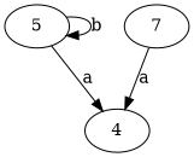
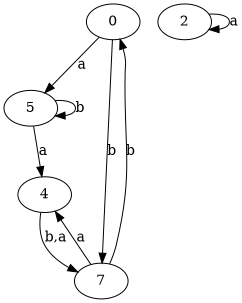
  digraph {
    d2tdocpreamble="\usetikzlibrary{automata}"
    d2tfigpreamble="\tikzstyle{every state}= [ draw=blue!50,very thick,fill=blue!20]  \tikzstyle{auto}= [fill=white]"
    ranksep=0.5
    node [style=state]
    edge [lblstyle=auto topath="bend right"]
+   n1 [label=0]
    n2 [label=5 style="state, initial"]
    n3 [label=7]
    n4 [label=4 style="state, accepting"]
+   n5 [label=2]
+   n1 -> n2 [label=a]
+   n1 -> n3 [label=b]
    n2 -> n2 [label=b topath="loop above"]
    n2 -> n4 [label=a]
+   n3 -> n1 [label=b]
    n3 -> n4 [label=a]
+   n4 -> n3 [label="b,a"]
+   n5 -> n5 [label=a topath="loop above"]
  }
